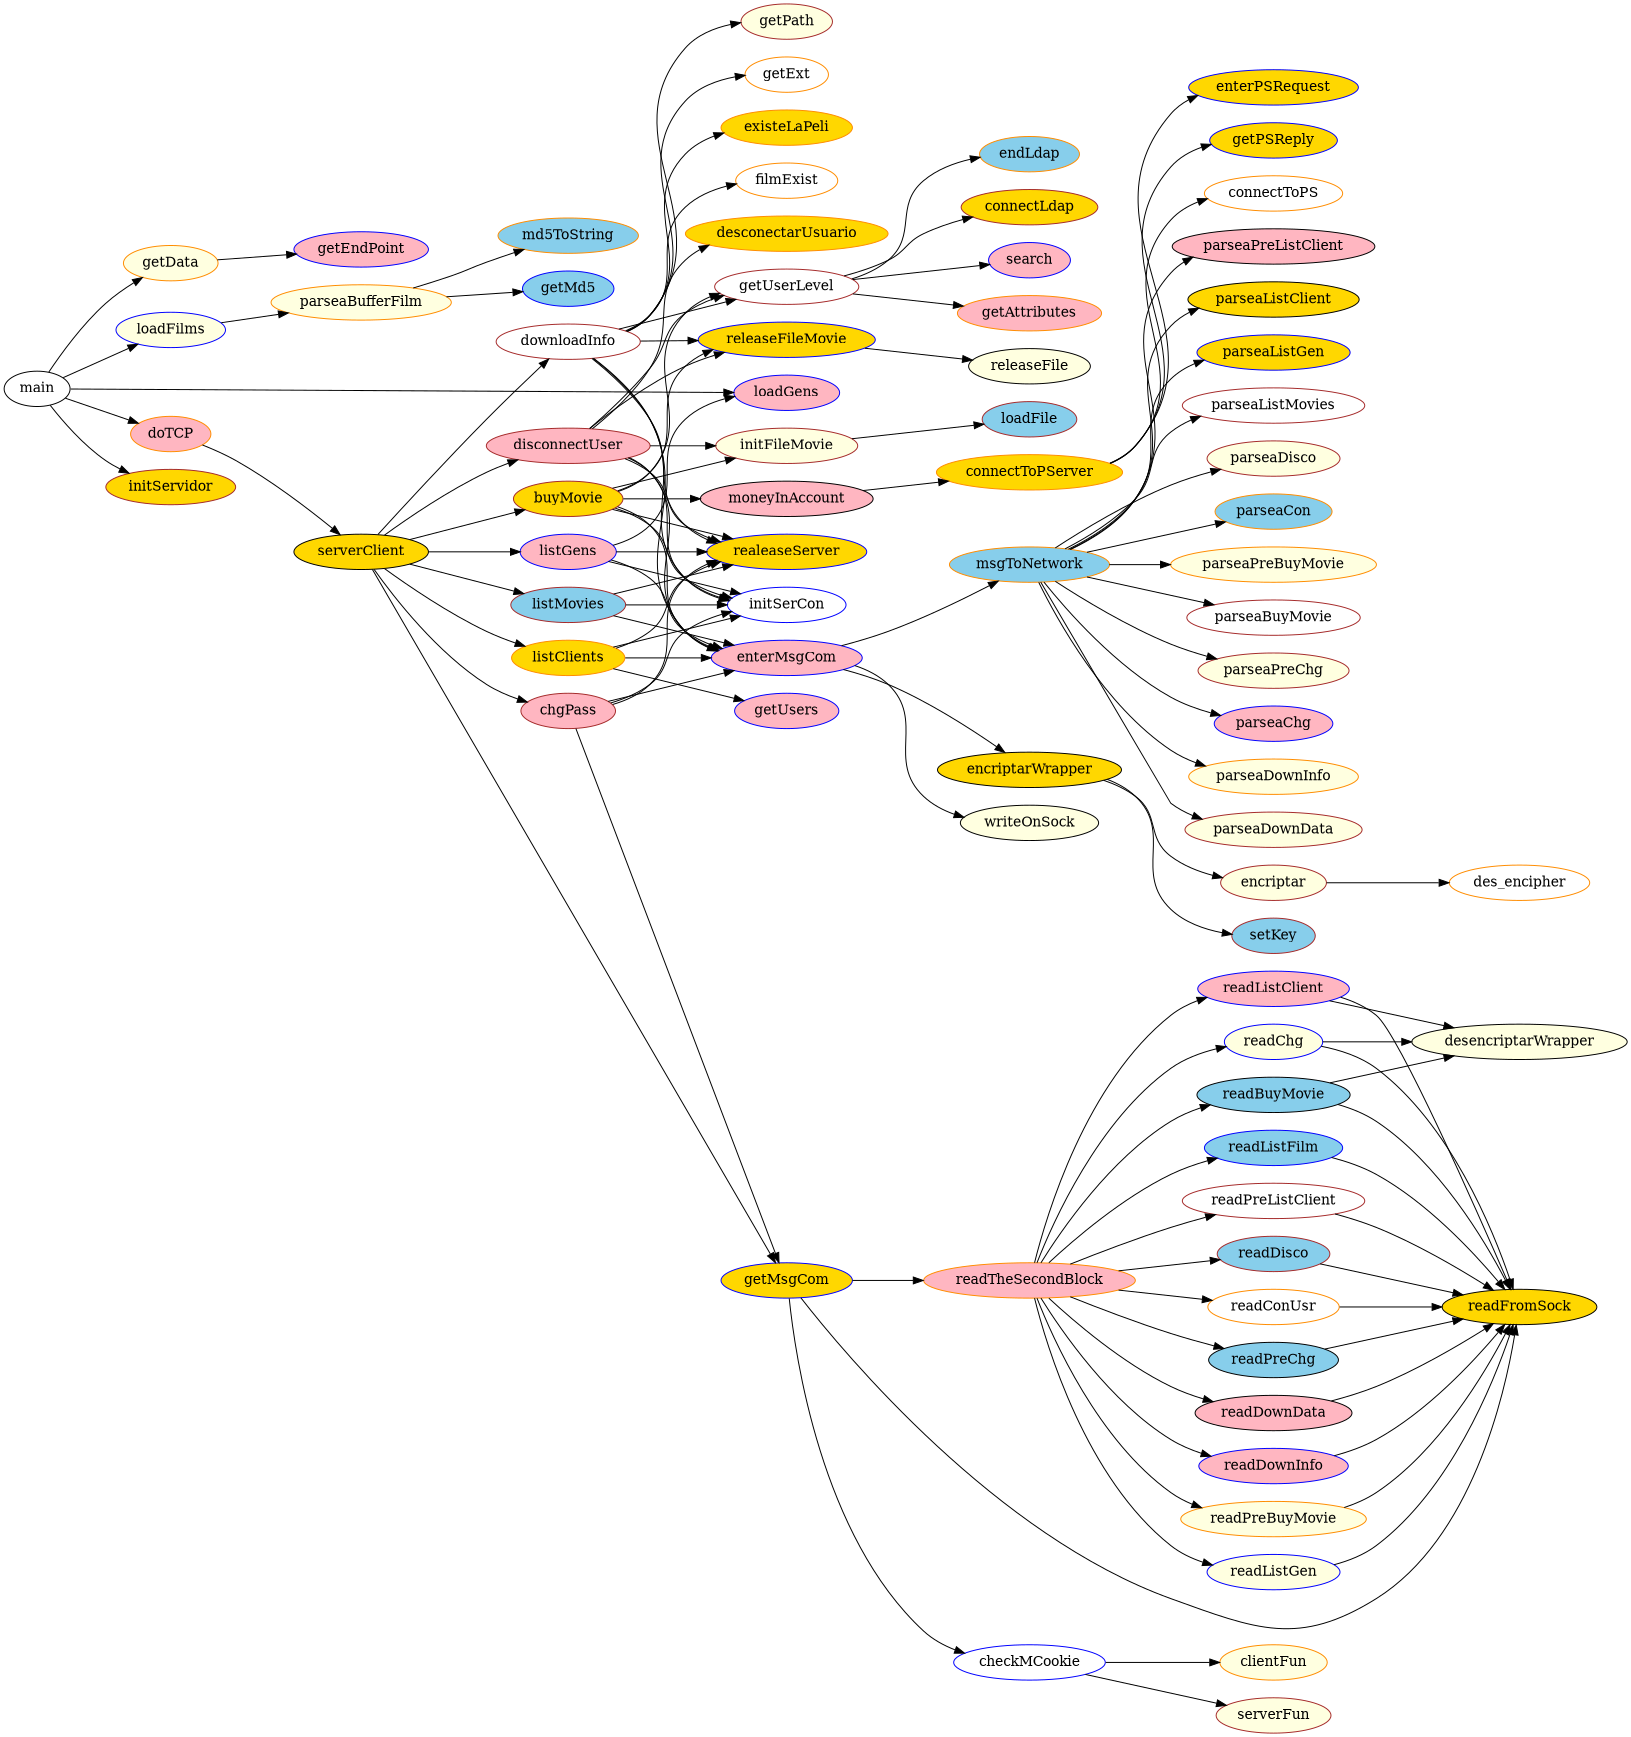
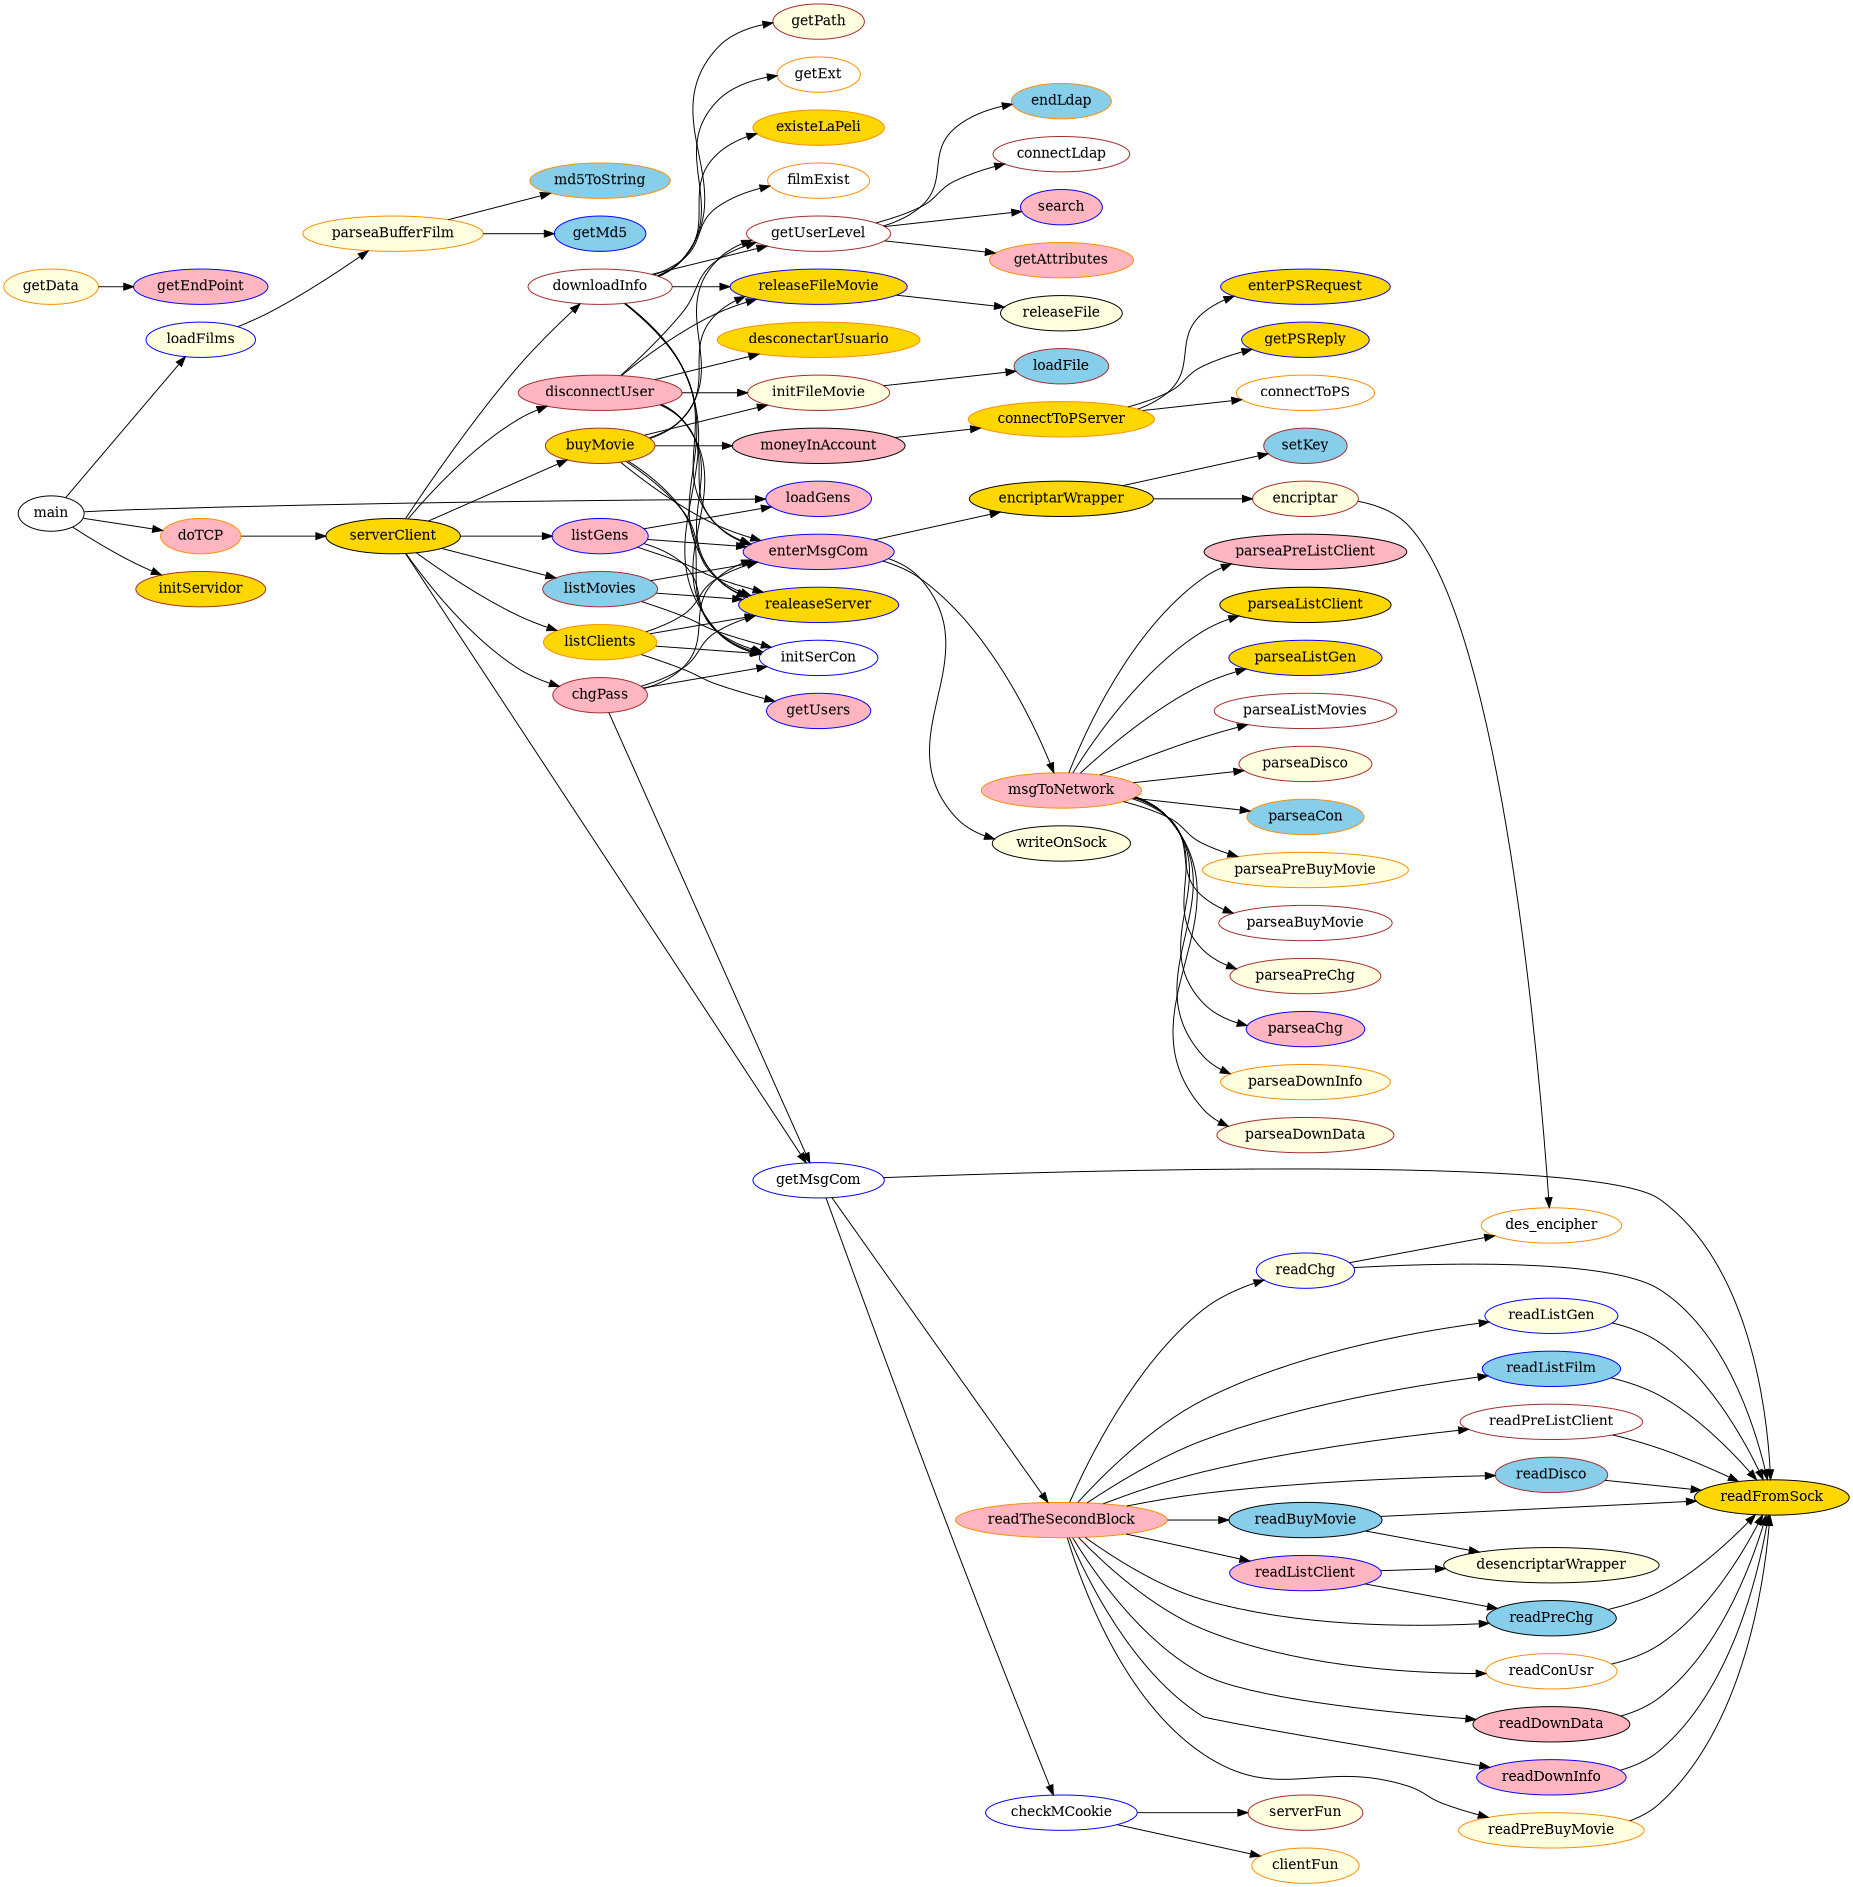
  digraph {
    rankdir=LR
    node [color=darkorange fillcolor=lightyellow style=filled]
    main [color=black fillcolor=white]
    getData
    loadFilms [color=blue]
    loadGens [color=blue fillcolor=lightpink]
    initServidor [color=brown fillcolor=gold]
    doTCP [fillcolor=lightpink]
    getEndPoint [color=blue fillcolor=lightpink]
    parseaBufferFilm
    serverClient [color=black fillcolor=gold]
    getMd5 [color=blue fillcolor=skyblue]
    md5ToString [fillcolor=skyblue]
-   getMsgCom [color=blue fillcolor=gold]
+   getMsgCom [color=blue fillcolor=white]
    chgPass [color=brown fillcolor=lightpink]
    downloadInfo [color=brown fillcolor=white]
    buyMovie [color=brown fillcolor=gold]
    listClients [fillcolor=gold]
    listMovies [color=brown fillcolor=skyblue]
    listGens [color=blue fillcolor=lightpink]
    disconnectUser [color=brown fillcolor=lightpink]
    readFromSock [color=black fillcolor=gold]
    readTheSecondBlock [fillcolor=lightpink]
    checkMCookie [color=blue fillcolor=white]
    initSerCon [color=blue fillcolor=white]
    enterMsgCom [color=blue fillcolor=lightpink]
    realeaseServer [color=blue fillcolor=gold]
    getUserLevel [color=brown fillcolor=white]
    releaseFileMovie [color=blue fillcolor=gold]
    filmExist [fillcolor=white]
    getPath [color=brown]
    getExt [fillcolor=white]
    existeLaPeli [fillcolor=gold]
    initFileMovie [color=brown]
    moneyInAccount [color=black fillcolor=lightpink]
    getUsers [color=blue fillcolor=lightpink]
    desconectarUsuario [fillcolor=gold]
    readConUsr [fillcolor=white]
    readChg [color=blue]
    readPreChg [color=black fillcolor=skyblue]
    readDownData [color=black fillcolor=lightpink]
    readDownInfo [color=blue fillcolor=lightpink]
    readPreBuyMovie
    readBuyMovie [color=black fillcolor=skyblue]
    readListGen [color=blue]
    readListFilm [color=blue fillcolor=skyblue]
    readListClient [color=blue fillcolor=lightpink]
    readPreListClient [color=brown fillcolor=white]
    readDisco [color=brown fillcolor=skyblue]
    serverFun [color=brown]
    clientFun
-   msgToNetwork [fillcolor=skyblue]
+   msgToNetwork [fillcolor=lightpink]
    encriptarWrapper [color=black fillcolor=gold]
    writeOnSock [color=black]
-   connectLdap [color=brown fillcolor=gold]
+   connectLdap [color=brown fillcolor=white]
    search [color=blue fillcolor=lightpink]
    getAttributes [fillcolor=lightpink]
    endLdap [fillcolor=skyblue]
    loadFile [color=brown fillcolor=skyblue]
    releaseFile [color=black]
    connectToPServer [fillcolor=gold]
    parseaCon [fillcolor=skyblue]
    parseaPreBuyMovie
    parseaBuyMovie [color=brown fillcolor=white]
    parseaPreChg [color=brown]
    parseaChg [color=blue fillcolor=lightpink]
    parseaDownInfo
    parseaDownData [color=brown]
    parseaPreListClient [color=black fillcolor=lightpink]
    parseaListClient [color=black fillcolor=gold]
    parseaListGen [color=blue fillcolor=gold]
    parseaListMovies [color=brown fillcolor=white]
    parseaDisco [color=brown]
    setKey [color=brown fillcolor=skyblue]
    encriptar [color=brown]
    connectToPS [fillcolor=white]
    enterPSRequest [color=blue fillcolor=gold]
    getPSReply [color=blue fillcolor=gold]
    desencriptarWrapper [color=black]
    des_encipher [fillcolor=white]
-   main -> getData
    main -> loadFilms
    main -> loadGens
    main -> initServidor
    main -> doTCP
    getData -> getEndPoint
    loadFilms -> parseaBufferFilm
    doTCP -> serverClient
    parseaBufferFilm -> getMd5
    parseaBufferFilm -> md5ToString
    serverClient -> getMsgCom
    serverClient -> chgPass
    serverClient -> downloadInfo
    serverClient -> buyMovie
    serverClient -> listClients
    serverClient -> listMovies
    serverClient -> listGens
    serverClient -> disconnectUser
    getMsgCom -> readFromSock
    getMsgCom -> readTheSecondBlock
    getMsgCom -> checkMCookie
    chgPass -> getMsgCom
    chgPass -> initSerCon
    chgPass -> enterMsgCom
    chgPass -> realeaseServer
    downloadInfo -> initSerCon
    downloadInfo -> enterMsgCom
    downloadInfo -> realeaseServer
    downloadInfo -> getUserLevel
    downloadInfo -> releaseFileMovie
    downloadInfo -> filmExist
    downloadInfo -> getPath
    downloadInfo -> getExt
    downloadInfo -> existeLaPeli
    buyMovie -> initSerCon
    buyMovie -> enterMsgCom
    buyMovie -> realeaseServer
    buyMovie -> getUserLevel
    buyMovie -> releaseFileMovie
    buyMovie -> initFileMovie
    buyMovie -> moneyInAccount
    listClients -> initSerCon
    listClients -> enterMsgCom
    listClients -> realeaseServer
    listClients -> getUsers
    listMovies -> initSerCon
    listMovies -> enterMsgCom
    listMovies -> realeaseServer
    listGens -> loadGens
    listGens -> initSerCon
    listGens -> enterMsgCom
    listGens -> realeaseServer
    disconnectUser -> initSerCon
    disconnectUser -> enterMsgCom
    disconnectUser -> realeaseServer
    disconnectUser -> getUserLevel
    disconnectUser -> releaseFileMovie
    disconnectUser -> initFileMovie
    disconnectUser -> desconectarUsuario
    readTheSecondBlock -> readConUsr
    readTheSecondBlock -> readChg
    readTheSecondBlock -> readPreChg
    readTheSecondBlock -> readDownData
    readTheSecondBlock -> readDownInfo
    readTheSecondBlock -> readPreBuyMovie
    readTheSecondBlock -> readBuyMovie
    readTheSecondBlock -> readListGen
    readTheSecondBlock -> readListFilm
    readTheSecondBlock -> readListClient
    readTheSecondBlock -> readPreListClient
    readTheSecondBlock -> readDisco
    checkMCookie -> serverFun
    checkMCookie -> clientFun
    enterMsgCom -> msgToNetwork
    enterMsgCom -> encriptarWrapper
    enterMsgCom -> writeOnSock
    getUserLevel -> connectLdap
    getUserLevel -> search
    getUserLevel -> getAttributes
    getUserLevel -> endLdap
    releaseFileMovie -> releaseFile
    initFileMovie -> loadFile
    moneyInAccount -> connectToPServer
    readConUsr -> readFromSock
    readChg -> readFromSock
-   readChg -> desencriptarWrapper
+   readChg -> des_encipher
    readPreChg -> readFromSock
    readDownData -> readFromSock
    readDownInfo -> readFromSock
    readPreBuyMovie -> readFromSock
    readBuyMovie -> readFromSock
    readBuyMovie -> desencriptarWrapper
    readListGen -> readFromSock
    readListFilm -> readFromSock
-   readListClient -> readFromSock
+   readListClient -> readPreChg
    readListClient -> desencriptarWrapper
    readPreListClient -> readFromSock
    readDisco -> readFromSock
    msgToNetwork -> parseaCon
    msgToNetwork -> parseaPreBuyMovie
    msgToNetwork -> parseaBuyMovie
    msgToNetwork -> parseaPreChg
    msgToNetwork -> parseaChg
    msgToNetwork -> parseaDownInfo
    msgToNetwork -> parseaDownData
    msgToNetwork -> parseaPreListClient
    msgToNetwork -> parseaListClient
    msgToNetwork -> parseaListGen
    msgToNetwork -> parseaListMovies
    msgToNetwork -> parseaDisco
    encriptarWrapper -> setKey
    encriptarWrapper -> encriptar
    connectToPServer -> connectToPS
    connectToPServer -> enterPSRequest
    connectToPServer -> getPSReply
    encriptar -> des_encipher
  }
